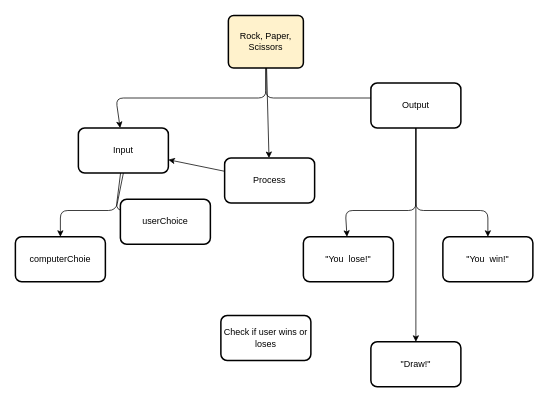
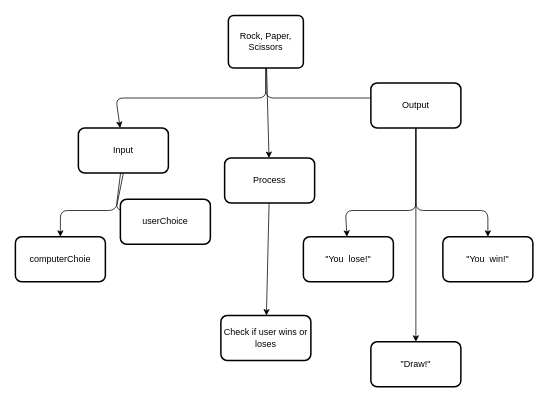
  <mxCell id="0" />
  <mxCell id="1" parent="0" />
  <mxCell id="2" value="" style="edgeStyle=none;html=1;" edge="1" parent="1" source="3" target="7"><mxGeometry relative="1" as="geometry" /></mxCell>
- <mxCell id="3" value="Rock, Paper, Scissors" style="rounded=1;whiteSpace=wrap;html=1;absoluteArcSize=1;arcSize=14;strokeWidth=2;fillColor=#fff2cc;" vertex="1" parent="1"><mxGeometry x="304" y="20" width="100" height="70" as="geometry" /></mxCell>
+ <mxCell id="3" value="Rock, Paper, Scissors" style="rounded=1;whiteSpace=wrap;html=1;absoluteArcSize=1;arcSize=14;strokeWidth=2;" vertex="1" parent="1"><mxGeometry x="304" y="20" width="100" height="70" as="geometry" /></mxCell>
  <mxCell id="4" value="" style="edgeStyle=none;html=1;" edge="1" parent="1" target="9"><mxGeometry relative="1" as="geometry"><mxPoint x="354" y="90" as="sourcePoint" /><Array as="points"><mxPoint x="354" y="130" /><mxPoint x="154" y="130" /></Array></mxGeometry></mxCell>
  <mxCell id="5" value="" style="edgeStyle=none;html=1;exitX=0.5;exitY=1;exitDx=0;exitDy=0;" edge="1" parent="1" source="3" target="11"><mxGeometry relative="1" as="geometry"><Array as="points"><mxPoint x="354" y="130" /><mxPoint x="554" y="130" /></Array></mxGeometry></mxCell>
- <mxCell id="6" value="" style="edgeStyle=none;html=1;" edge="1" parent="1" source="7" target="9"><mxGeometry relative="1" as="geometry" /></mxCell>
+ <mxCell id="6" value="" style="edgeStyle=none;html=1;" edge="1" parent="1" source="7" target="15"><mxGeometry relative="1" as="geometry" /></mxCell>
  <mxCell id="7" value="Process" style="rounded=1;whiteSpace=wrap;html=1;arcSize=14;strokeWidth=2;" vertex="1" parent="1"><mxGeometry x="299" y="210" width="120" height="60" as="geometry" /></mxCell>
  <mxCell id="8" value="" style="edgeStyle=none;html=1;" edge="1" parent="1" source="9" target="13"><mxGeometry relative="1" as="geometry"><Array as="points"><mxPoint x="154" y="280" /><mxPoint x="220" y="280" /></Array></mxGeometry></mxCell>
  <mxCell id="9" value="Input" style="rounded=1;whiteSpace=wrap;html=1;arcSize=14;strokeWidth=2;" vertex="1" parent="1"><mxGeometry x="104" y="170" width="120" height="60" as="geometry" /></mxCell>
  <mxCell id="10" value="" style="edgeStyle=none;html=1;" edge="1" parent="1" source="11" target="18"><mxGeometry relative="1" as="geometry"><Array as="points"><mxPoint x="554" y="280" /><mxPoint x="650" y="280" /></Array></mxGeometry></mxCell>
  <mxCell id="11" value="Output" style="rounded=1;whiteSpace=wrap;html=1;arcSize=14;strokeWidth=2;" vertex="1" parent="1"><mxGeometry x="494" y="110" width="120" height="60" as="geometry" /></mxCell>
  <mxCell id="12" value="" style="edgeStyle=none;html=1;exitX=0.5;exitY=1;exitDx=0;exitDy=0;" edge="1" parent="1" source="9" target="14"><mxGeometry relative="1" as="geometry"><Array as="points"><mxPoint x="154" y="280" /><mxPoint x="80" y="280" /></Array></mxGeometry></mxCell>
  <mxCell id="13" value="userChoice" style="rounded=1;whiteSpace=wrap;html=1;arcSize=14;strokeWidth=2;" vertex="1" parent="1"><mxGeometry x="160" y="265" width="120" height="60" as="geometry" /></mxCell>
  <mxCell id="14" value="computerChoie" style="rounded=1;whiteSpace=wrap;html=1;arcSize=14;strokeWidth=2;" vertex="1" parent="1"><mxGeometry x="20" y="315" width="120" height="60" as="geometry" /></mxCell>
  <mxCell id="15" value="Check if user wins or loses" style="rounded=1;whiteSpace=wrap;html=1;arcSize=14;strokeWidth=2;" vertex="1" parent="1"><mxGeometry x="294" y="420" width="120" height="60" as="geometry" /></mxCell>
  <mxCell id="16" value="" style="edgeStyle=none;html=1;exitX=0.5;exitY=1;exitDx=0;exitDy=0;" edge="1" parent="1" source="11" target="19"><mxGeometry relative="1" as="geometry"><Array as="points"><mxPoint x="554" y="280" /><mxPoint x="460" y="280" /></Array></mxGeometry></mxCell>
  <mxCell id="17" value="" style="edgeStyle=none;html=1;exitX=0.5;exitY=1;exitDx=0;exitDy=0;" edge="1" parent="1" source="11" target="20"><mxGeometry relative="1" as="geometry" /></mxCell>
  <mxCell id="18" value="&quot;You&amp;nbsp; win!&quot;" style="rounded=1;whiteSpace=wrap;html=1;arcSize=14;strokeWidth=2;" vertex="1" parent="1"><mxGeometry x="590" y="315" width="120" height="60" as="geometry" /></mxCell>
  <mxCell id="19" value="&quot;You&amp;nbsp; lose!&quot;" style="rounded=1;whiteSpace=wrap;html=1;arcSize=14;strokeWidth=2;" vertex="1" parent="1"><mxGeometry x="404" y="315" width="120" height="60" as="geometry" /></mxCell>
  <mxCell id="20" value="&quot;Draw!&quot;" style="rounded=1;whiteSpace=wrap;html=1;arcSize=14;strokeWidth=2;" vertex="1" parent="1"><mxGeometry x="494" y="455" width="120" height="60" as="geometry" /></mxCell>
